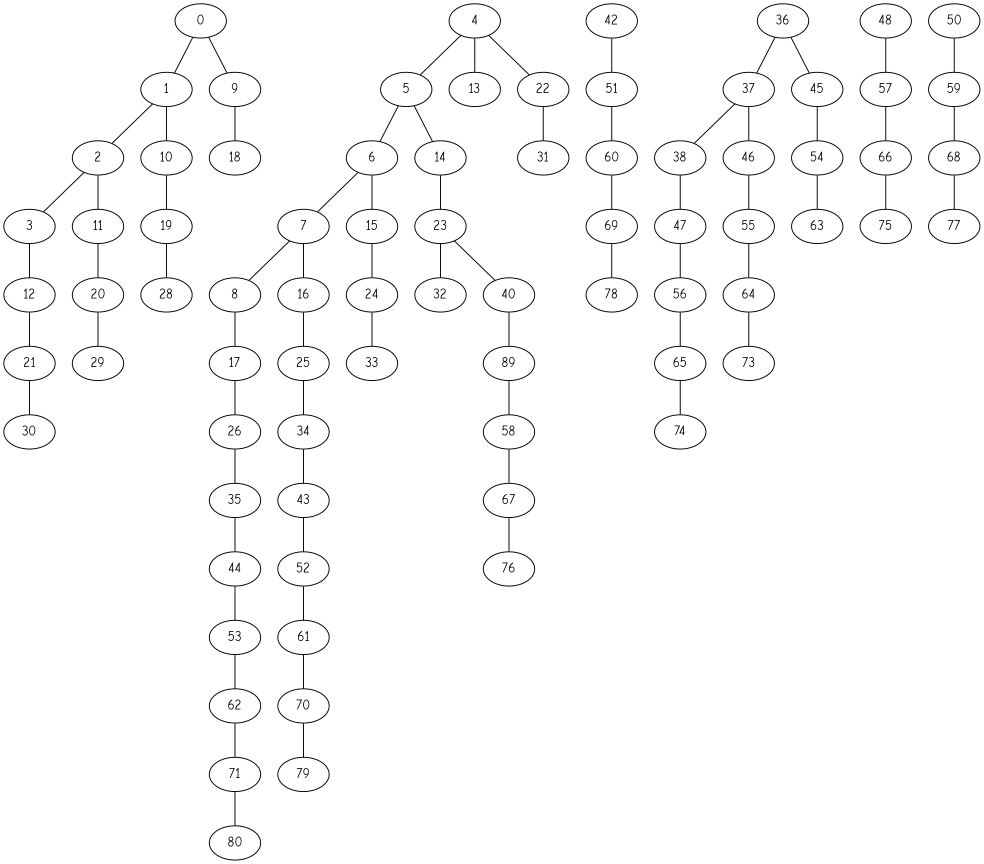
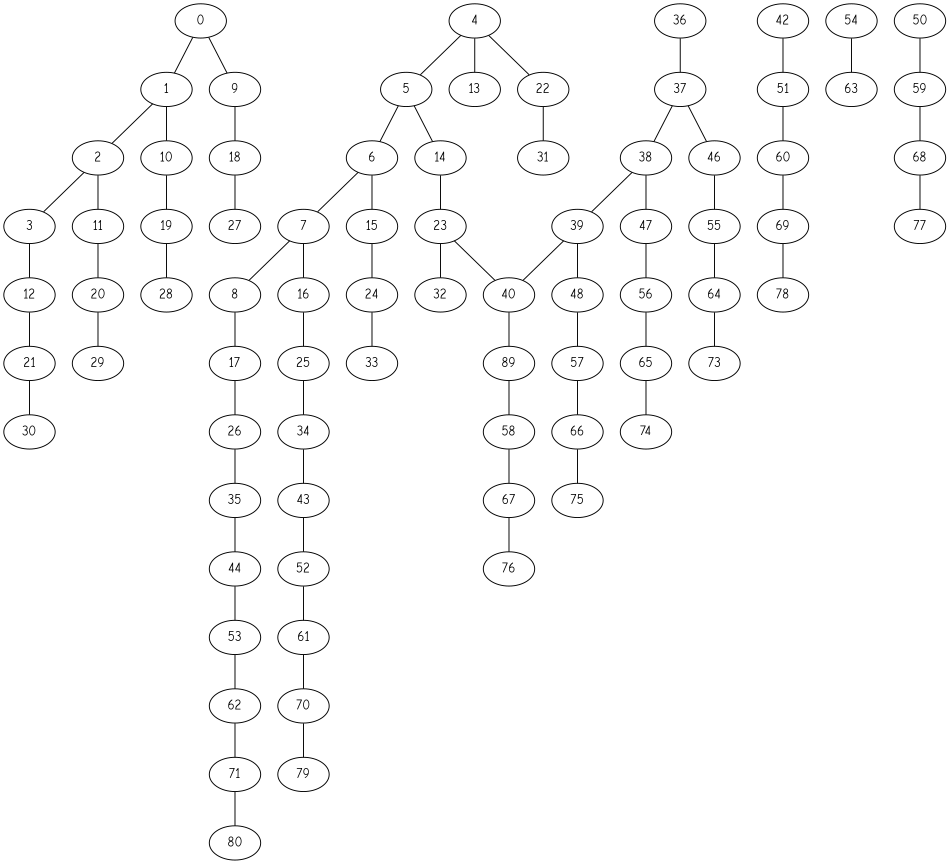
  strict graph {
    fontname="Comic Neue"
    node [fontname="Comic Neue"]
    edge [fontname="Comic Neue"]
    0
    1
    9
    2
    10
    18
    3
    11
    19
    12
    20
    21
    4
    5
    13
    22
    6
    14
    7
    15
    23
    8
    16
    24
    17
    25
    26
+   27
    28
    29
    30
    31
    32
    40
    33
    34
    35
    43
    44
    n40 [label=89]
    42
    51
    52
    53
    36
    37
-   45
    38
    46
    54
+   39
    47
    55
    48
    56
    57
    58
    50
    59
    60
    61
    62
    63
    64
    65
    66
    67
    68
    69
    70
    71
    73
    74
    75
    76
    77
    78
    79
    80
    0 -- 1
    0 -- 9
    1 -- 2
    1 -- 10
    9 -- 18
    2 -- 3
    2 -- 11
    10 -- 19
+   18 -- 27
    3 -- 12
    11 -- 20
    19 -- 28
    12 -- 21
    20 -- 29
    21 -- 30
    4 -- 5
    4 -- 13
    4 -- 22
    5 -- 6
    5 -- 14
    22 -- 31
    6 -- 7
    6 -- 15
    14 -- 23
    7 -- 8
    7 -- 16
    15 -- 24
    23 -- 32
    23 -- 40
    8 -- 17
    16 -- 25
    24 -- 33
    17 -- 26
    25 -- 34
    26 -- 35
    40 -- n40
    34 -- 43
    35 -- 44
    43 -- 52
    44 -- 53
    n40 -- 58
    42 -- 51
    51 -- 60
    52 -- 61
    53 -- 62
    36 -- 37
-   36 -- 45
    37 -- 38
    37 -- 46
-   45 -- 54
+   38 -- 39
    38 -- 47
    46 -- 55
    54 -- 63
+   39 -- 40
+   39 -- 48
    47 -- 56
    55 -- 64
    48 -- 57
    56 -- 65
    57 -- 66
    58 -- 67
    50 -- 59
    59 -- 68
    60 -- 69
    61 -- 70
    62 -- 71
    64 -- 73
    65 -- 74
    66 -- 75
    67 -- 76
    68 -- 77
    69 -- 78
    70 -- 79
    71 -- 80
  }
